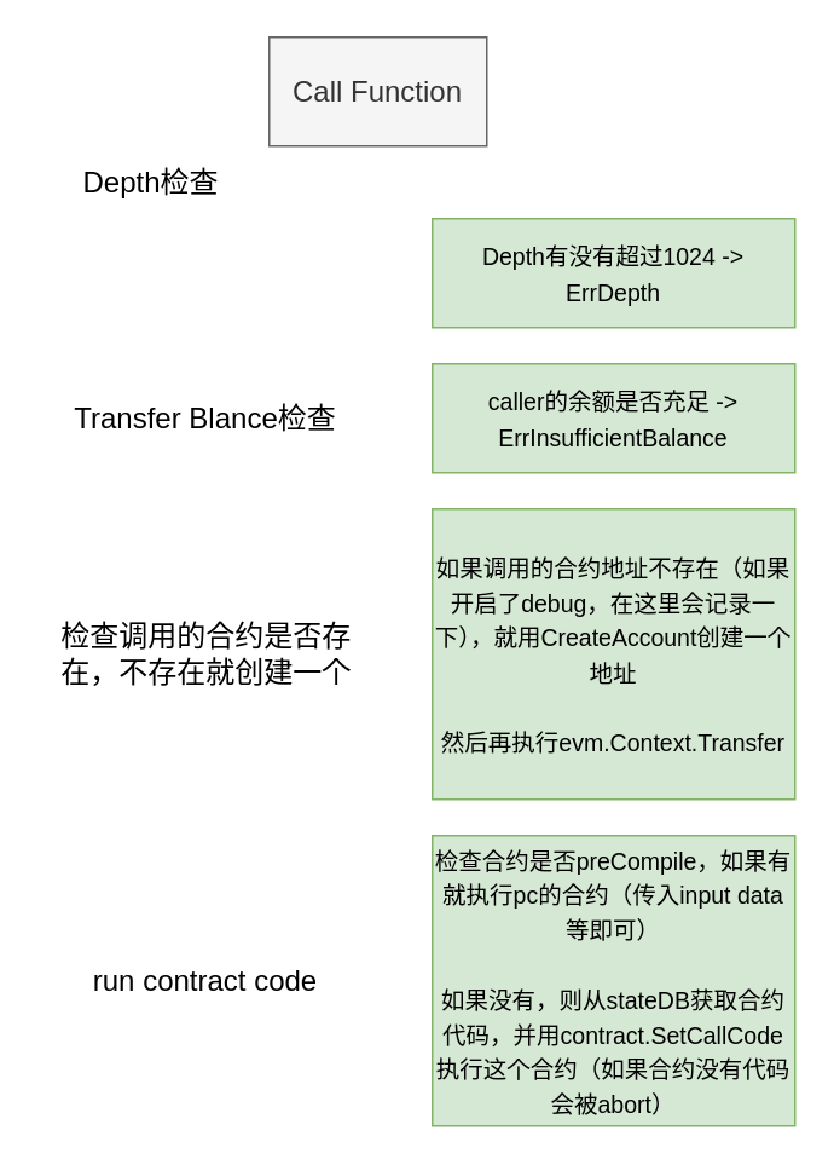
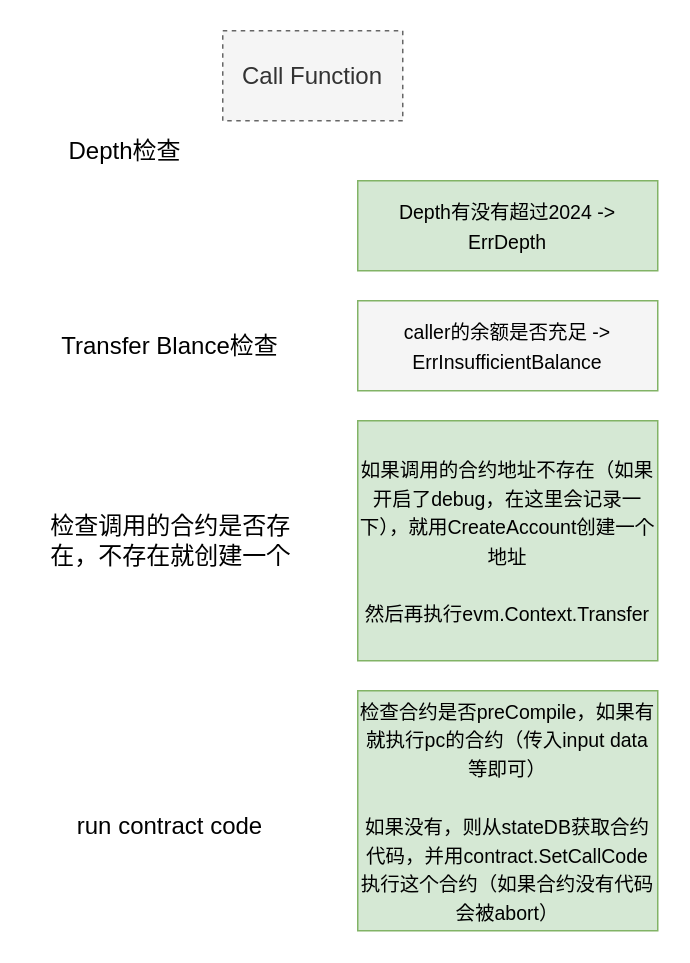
  <mxCell id="0" />
  <mxCell id="1" parent="0" />
- <mxCell id="2" value="&lt;font style=&quot;font-size: 16px;&quot;&gt;Call Function&lt;/font&gt;" style="rounded=0;whiteSpace=wrap;html=1;fillColor=#f5f5f5;fontColor=#333333;strokeColor=#666666;" vertex="1" parent="1"><mxGeometry x="148" y="20" width="120" height="60" as="geometry" /></mxCell>
- <mxCell id="3" value="&lt;font style=&quot;font-size: 13px;&quot;&gt;Depth有没有超过1024 -&amp;gt; ErrDepth&lt;/font&gt;" style="rounded=0;whiteSpace=wrap;html=1;fontSize=16;fillColor=#d5e8d4;strokeColor=#82b366;" vertex="1" parent="1"><mxGeometry x="238" y="120" width="200" height="60" as="geometry" /></mxCell>
- <mxCell id="4" value="&lt;span style=&quot;font-size: 13px;&quot;&gt;caller的余额是否充足 -&amp;gt; ErrInsufficientBalance&lt;/span&gt;" style="rounded=0;whiteSpace=wrap;html=1;fontSize=16;fillColor=#d5e8d4;strokeColor=#82b366;" vertex="1" parent="1"><mxGeometry x="238" y="200" width="200" height="60" as="geometry" /></mxCell>
+ <mxCell id="2" value="&lt;font style=&quot;font-size: 16px;&quot;&gt;Call Function&lt;/font&gt;" style="rounded=0;whiteSpace=wrap;html=1;fillColor=#f5f5f5;fontColor=#333333;strokeColor=#666666;dashed=1;" vertex="1" parent="1"><mxGeometry x="148" y="20" width="120" height="60" as="geometry" /></mxCell>
+ <mxCell id="3" value="&lt;font style=&quot;font-size: 13px;&quot;&gt;Depth有没有超过2024 -&amp;gt; ErrDepth&lt;/font&gt;" style="rounded=0;whiteSpace=wrap;html=1;fontSize=16;fillColor=#d5e8d4;strokeColor=#82b366;" vertex="1" parent="1"><mxGeometry x="238" y="120" width="200" height="60" as="geometry" /></mxCell>
+ <mxCell id="4" value="&lt;span style=&quot;font-size: 13px;&quot;&gt;caller的余额是否充足 -&amp;gt; ErrInsufficientBalance&lt;/span&gt;" style="rounded=0;whiteSpace=wrap;html=1;fontSize=16;fillColor=#f5f5f5;strokeColor=#82b366;" vertex="1" parent="1"><mxGeometry x="238" y="200" width="200" height="60" as="geometry" /></mxCell>
  <mxCell id="5" value="&lt;span style=&quot;font-size: 13px;&quot;&gt;如果调用的合约地址不存在（如果开启了debug，在这里会记录一下），就用CreateAccount创建一个地址&lt;br&gt;&lt;br&gt;然后再执行evm.Context.Transfer&lt;br&gt;&lt;/span&gt;" style="rounded=0;whiteSpace=wrap;html=1;fontSize=16;fillColor=#d5e8d4;strokeColor=#82b366;" vertex="1" parent="1"><mxGeometry x="238" y="280" width="200" height="160" as="geometry" /></mxCell>
  <mxCell id="6" value="&lt;span style=&quot;font-size: 13px;&quot;&gt;检查合约是否preCompile，如果有就执行pc的合约（传入input data等即可）&lt;br&gt;&lt;br&gt;如果没有，则从stateDB获取合约代码，并用contract.SetCallCode执行这个合约（如果合约没有代码会被abort）&lt;br&gt;&lt;/span&gt;" style="rounded=0;whiteSpace=wrap;html=1;fontSize=16;fillColor=#d5e8d4;strokeColor=#82b366;" vertex="1" parent="1"><mxGeometry x="238" y="460" width="200" height="160" as="geometry" /></mxCell>
  <mxCell id="7" value="&lt;font style=&quot;font-size: 16px;&quot;&gt;Depth检查&lt;/font&gt;" style="text;html=1;strokeColor=none;fillColor=none;align=center;verticalAlign=middle;whiteSpace=wrap;rounded=0;fontSize=13;" vertex="1" parent="1"><mxGeometry x="38" y="85" width="90" height="30" as="geometry" /></mxCell>
  <mxCell id="8" value="&lt;font style=&quot;font-size: 16px;&quot;&gt;Transfer Blance检查&lt;/font&gt;" style="text;html=1;strokeColor=none;fillColor=none;align=center;verticalAlign=middle;whiteSpace=wrap;rounded=0;fontSize=13;" vertex="1" parent="1"><mxGeometry x="23" y="218.75" width="180" height="22.5" as="geometry" /></mxCell>
  <mxCell id="9" value="&lt;font style=&quot;font-size: 16px;&quot;&gt;检查调用的合约是否存在，不存在就创建一个&lt;/font&gt;" style="text;html=1;strokeColor=none;fillColor=none;align=center;verticalAlign=middle;whiteSpace=wrap;rounded=0;fontSize=13;" vertex="1" parent="1"><mxGeometry x="20.5" y="336.88" width="185" height="46.25" as="geometry" /></mxCell>
- <mxCell id="10" value="&lt;font style=&quot;font-size: 16px;&quot;&gt;run contract code&lt;/font&gt;" style="text;html=1;strokeColor=none;fillColor=none;align=center;verticalAlign=middle;whiteSpace=wrap;rounded=0;fontSize=13;" vertex="1" parent="1"><mxGeometry x="38" y="527.5" width="150" height="25" as="geometry" /></mxCell>
+ <mxCell id="10" value="&lt;font style=&quot;font-size: 16px;&quot;&gt;run contract code&lt;/font&gt;" style="text;html=1;strokeColor=none;fillColor=none;align=center;verticalAlign=middle;whiteSpace=wrap;rounded=0;fontSize=13;" vertex="1" parent="1"><mxGeometry x="38" y="537.5" width="150" height="25" as="geometry" /></mxCell>
